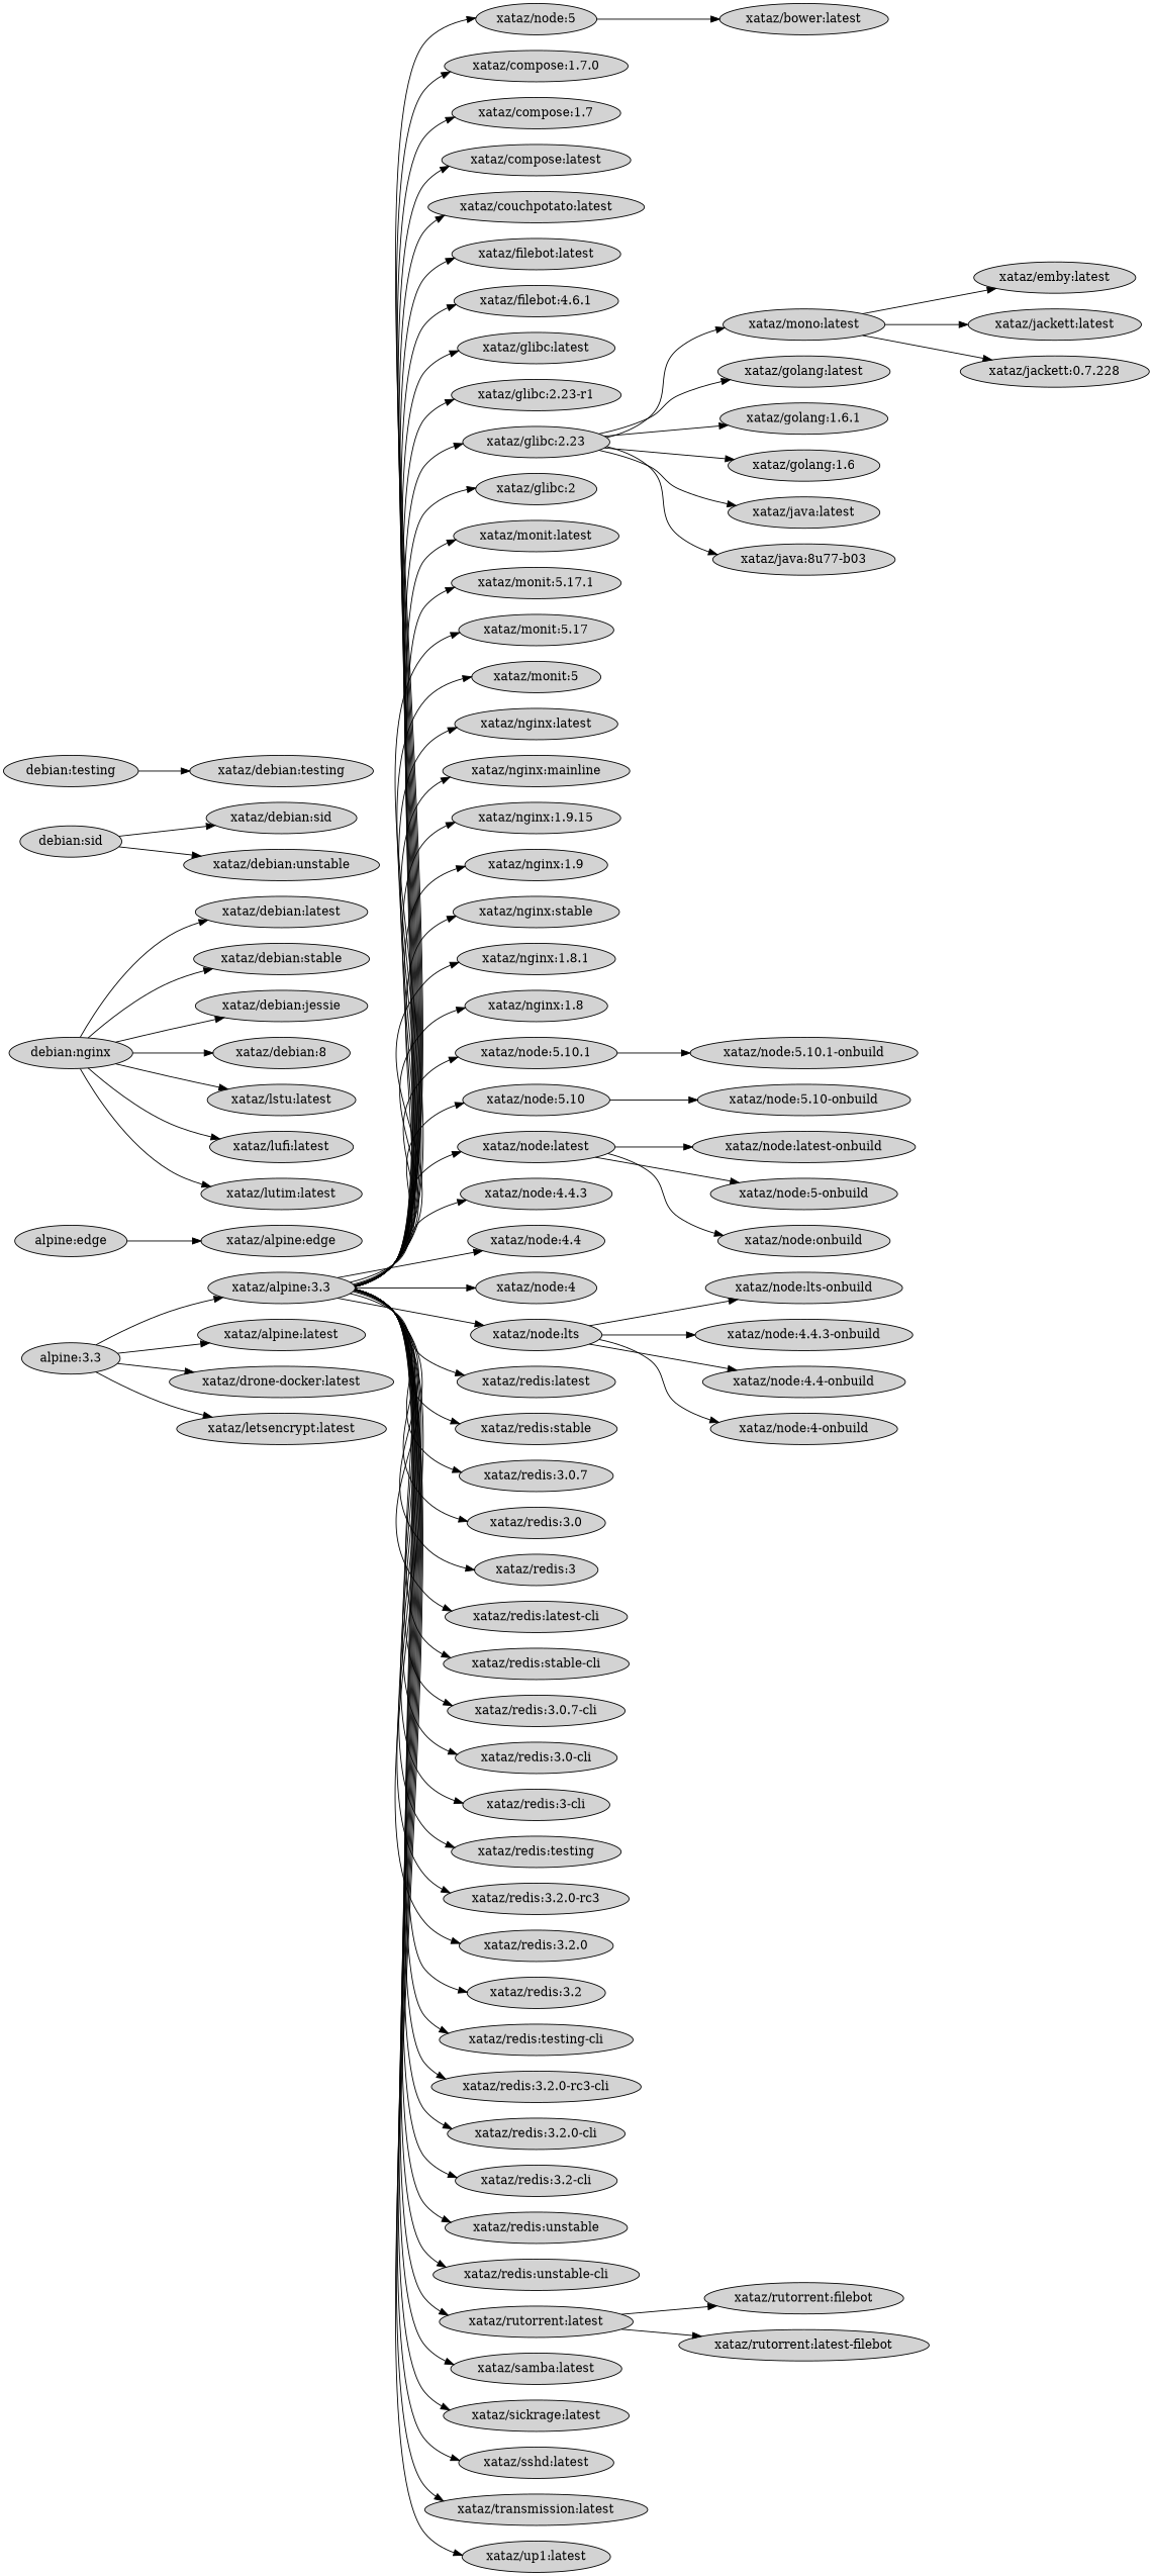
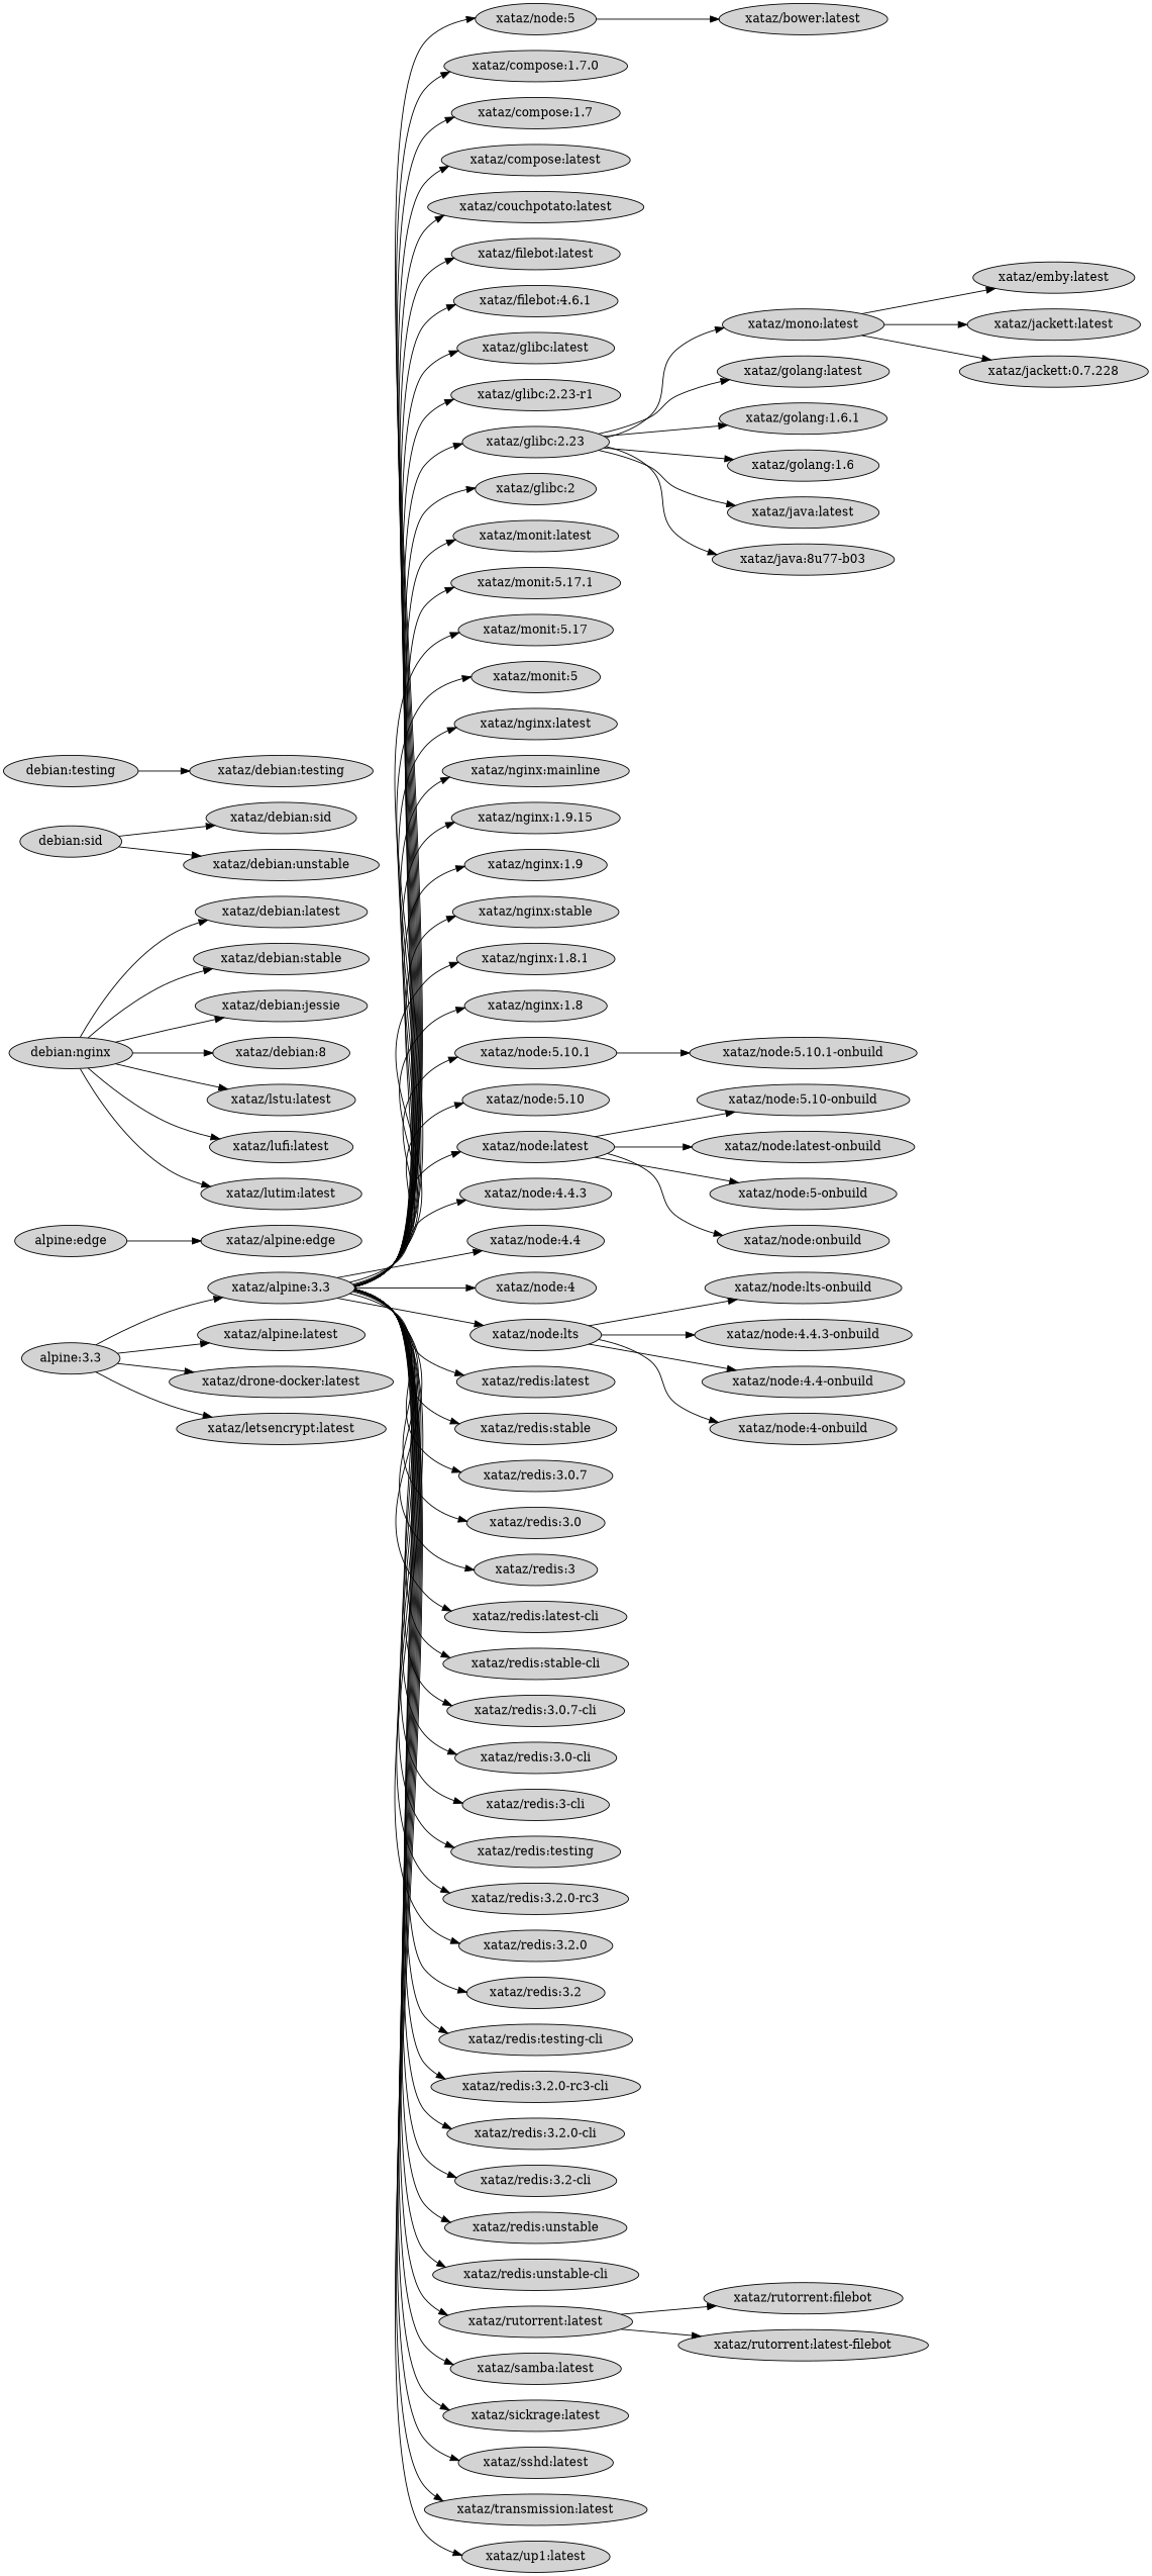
  digraph {
    rankdir=LR
    node [style=filled]
    "alpine:3.3"
    "xataz/alpine:3.3"
    "xataz/alpine:latest"
    "xataz/drone-docker:latest"
    "xataz/letsencrypt:latest"
    "xataz/node:5"
    "xataz/compose:1.7.0"
    "xataz/compose:1.7"
    "xataz/compose:latest"
    "xataz/couchpotato:latest"
    "xataz/filebot:latest"
    "xataz/filebot:4.6.1"
    "xataz/glibc:latest"
    "xataz/glibc:2.23-r1"
    "xataz/glibc:2.23"
    "xataz/glibc:2"
    "xataz/monit:latest"
    "xataz/monit:5.17.1"
    "xataz/monit:5.17"
    "xataz/monit:5"
    "xataz/nginx:latest"
    "xataz/nginx:mainline"
    "xataz/nginx:1.9.15"
    "xataz/nginx:1.9"
    "xataz/nginx:stable"
    "xataz/nginx:1.8.1"
    "xataz/nginx:1.8"
    "xataz/node:5.10.1"
    "xataz/node:5.10"
    "xataz/node:latest"
    "xataz/node:4.4.3"
    "xataz/node:4.4"
    "xataz/node:4"
    "xataz/node:lts"
    "xataz/redis:latest"
    "xataz/redis:stable"
    "xataz/redis:3.0.7"
    "xataz/redis:3.0"
    "xataz/redis:3"
    "xataz/redis:latest-cli"
    "xataz/redis:stable-cli"
    "xataz/redis:3.0.7-cli"
    "xataz/redis:3.0-cli"
    "xataz/redis:3-cli"
    "xataz/redis:testing"
    "xataz/redis:3.2.0-rc3"
    "xataz/redis:3.2.0"
    "xataz/redis:3.2"
    "xataz/redis:testing-cli"
    "xataz/redis:3.2.0-rc3-cli"
    "xataz/redis:3.2.0-cli"
    "xataz/redis:3.2-cli"
    "xataz/redis:unstable"
    "xataz/redis:unstable-cli"
    "xataz/rutorrent:latest"
    "xataz/samba:latest"
    "xataz/sickrage:latest"
    "xataz/sshd:latest"
    "xataz/transmission:latest"
    "xataz/up1:latest"
    "xataz/bower:latest"
    "xataz/mono:latest"
    "xataz/golang:latest"
    "xataz/golang:1.6.1"
    "xataz/golang:1.6"
    "xataz/java:latest"
    "xataz/java:8u77-b03"
    "xataz/node:5.10.1-onbuild"
    "xataz/node:latest-onbuild"
    "xataz/node:5.10-onbuild"
    "xataz/node:5-onbuild"
    "xataz/node:onbuild"
    "xataz/node:lts-onbuild"
    "xataz/node:4.4.3-onbuild"
    "xataz/node:4.4-onbuild"
    "xataz/node:4-onbuild"
    "xataz/rutorrent:filebot"
    "xataz/rutorrent:latest-filebot"
    "alpine:edge"
    "xataz/alpine:edge"
    n81 [label="debian:nginx"]
    "xataz/debian:latest"
    "xataz/debian:stable"
    "xataz/debian:jessie"
    "xataz/debian:8"
    "xataz/lstu:latest"
    "xataz/lufi:latest"
    "xataz/lutim:latest"
    "debian:sid"
    "xataz/debian:sid"
    "xataz/debian:unstable"
    "debian:testing"
    "xataz/debian:testing"
    "xataz/emby:latest"
    "xataz/jackett:latest"
    "xataz/jackett:0.7.228"
    "alpine:3.3" -> "xataz/alpine:3.3"
    "alpine:3.3" -> "xataz/alpine:latest"
    "alpine:3.3" -> "xataz/drone-docker:latest"
    "alpine:3.3" -> "xataz/letsencrypt:latest"
    "xataz/alpine:3.3" -> "xataz/node:5"
    "xataz/alpine:3.3" -> "xataz/compose:1.7.0"
    "xataz/alpine:3.3" -> "xataz/compose:1.7"
    "xataz/alpine:3.3" -> "xataz/compose:latest"
    "xataz/alpine:3.3" -> "xataz/couchpotato:latest"
    "xataz/alpine:3.3" -> "xataz/filebot:latest"
    "xataz/alpine:3.3" -> "xataz/filebot:4.6.1"
    "xataz/alpine:3.3" -> "xataz/glibc:latest"
    "xataz/alpine:3.3" -> "xataz/glibc:2.23-r1"
    "xataz/alpine:3.3" -> "xataz/glibc:2.23"
    "xataz/alpine:3.3" -> "xataz/glibc:2"
    "xataz/alpine:3.3" -> "xataz/monit:latest"
    "xataz/alpine:3.3" -> "xataz/monit:5.17.1"
    "xataz/alpine:3.3" -> "xataz/monit:5.17"
    "xataz/alpine:3.3" -> "xataz/monit:5"
    "xataz/alpine:3.3" -> "xataz/nginx:latest"
    "xataz/alpine:3.3" -> "xataz/nginx:mainline"
    "xataz/alpine:3.3" -> "xataz/nginx:1.9.15"
    "xataz/alpine:3.3" -> "xataz/nginx:1.9"
    "xataz/alpine:3.3" -> "xataz/nginx:stable"
    "xataz/alpine:3.3" -> "xataz/nginx:1.8.1"
    "xataz/alpine:3.3" -> "xataz/nginx:1.8"
    "xataz/alpine:3.3" -> "xataz/node:5.10.1"
    "xataz/alpine:3.3" -> "xataz/node:5.10"
    "xataz/alpine:3.3" -> "xataz/node:latest"
    "xataz/alpine:3.3" -> "xataz/node:4.4.3"
    "xataz/alpine:3.3" -> "xataz/node:4.4"
    "xataz/alpine:3.3" -> "xataz/node:4"
    "xataz/alpine:3.3" -> "xataz/node:lts"
    "xataz/alpine:3.3" -> "xataz/redis:latest"
    "xataz/alpine:3.3" -> "xataz/redis:stable"
    "xataz/alpine:3.3" -> "xataz/redis:3.0.7"
    "xataz/alpine:3.3" -> "xataz/redis:3.0"
    "xataz/alpine:3.3" -> "xataz/redis:3"
    "xataz/alpine:3.3" -> "xataz/redis:latest-cli"
    "xataz/alpine:3.3" -> "xataz/redis:stable-cli"
    "xataz/alpine:3.3" -> "xataz/redis:3.0.7-cli"
    "xataz/alpine:3.3" -> "xataz/redis:3.0-cli"
    "xataz/alpine:3.3" -> "xataz/redis:3-cli"
    "xataz/alpine:3.3" -> "xataz/redis:testing"
    "xataz/alpine:3.3" -> "xataz/redis:3.2.0-rc3"
    "xataz/alpine:3.3" -> "xataz/redis:3.2.0"
    "xataz/alpine:3.3" -> "xataz/redis:3.2"
    "xataz/alpine:3.3" -> "xataz/redis:testing-cli"
    "xataz/alpine:3.3" -> "xataz/redis:3.2.0-rc3-cli"
    "xataz/alpine:3.3" -> "xataz/redis:3.2.0-cli"
    "xataz/alpine:3.3" -> "xataz/redis:3.2-cli"
    "xataz/alpine:3.3" -> "xataz/redis:unstable"
    "xataz/alpine:3.3" -> "xataz/redis:unstable-cli"
    "xataz/alpine:3.3" -> "xataz/rutorrent:latest"
    "xataz/alpine:3.3" -> "xataz/samba:latest"
    "xataz/alpine:3.3" -> "xataz/sickrage:latest"
    "xataz/alpine:3.3" -> "xataz/sshd:latest"
    "xataz/alpine:3.3" -> "xataz/transmission:latest"
    "xataz/alpine:3.3" -> "xataz/up1:latest"
    "xataz/node:5" -> "xataz/bower:latest"
    "xataz/glibc:2.23" -> "xataz/mono:latest"
    "xataz/glibc:2.23" -> "xataz/golang:latest"
    "xataz/glibc:2.23" -> "xataz/golang:1.6.1"
    "xataz/glibc:2.23" -> "xataz/golang:1.6"
    "xataz/glibc:2.23" -> "xataz/java:latest"
    "xataz/glibc:2.23" -> "xataz/java:8u77-b03"
    "xataz/node:5.10.1" -> "xataz/node:5.10.1-onbuild"
    "xataz/node:latest" -> "xataz/node:latest-onbuild"
-   "xataz/node:5.10" -> "xataz/node:5.10-onbuild"
+   "xataz/node:latest" -> "xataz/node:5.10-onbuild"
    "xataz/node:latest" -> "xataz/node:5-onbuild"
    "xataz/node:latest" -> "xataz/node:onbuild"
    "xataz/node:lts" -> "xataz/node:lts-onbuild"
    "xataz/node:lts" -> "xataz/node:4.4.3-onbuild"
    "xataz/node:lts" -> "xataz/node:4.4-onbuild"
    "xataz/node:lts" -> "xataz/node:4-onbuild"
    "xataz/rutorrent:latest" -> "xataz/rutorrent:filebot"
    "xataz/rutorrent:latest" -> "xataz/rutorrent:latest-filebot"
    "xataz/mono:latest" -> "xataz/emby:latest"
    "xataz/mono:latest" -> "xataz/jackett:latest"
    "xataz/mono:latest" -> "xataz/jackett:0.7.228"
    "alpine:edge" -> "xataz/alpine:edge"
    n81 -> "xataz/debian:latest"
    n81 -> "xataz/debian:stable"
    n81 -> "xataz/debian:jessie"
    n81 -> "xataz/debian:8"
    n81 -> "xataz/lstu:latest"
    n81 -> "xataz/lufi:latest"
    n81 -> "xataz/lutim:latest"
    "debian:sid" -> "xataz/debian:sid"
    "debian:sid" -> "xataz/debian:unstable"
    "debian:testing" -> "xataz/debian:testing"
  }
